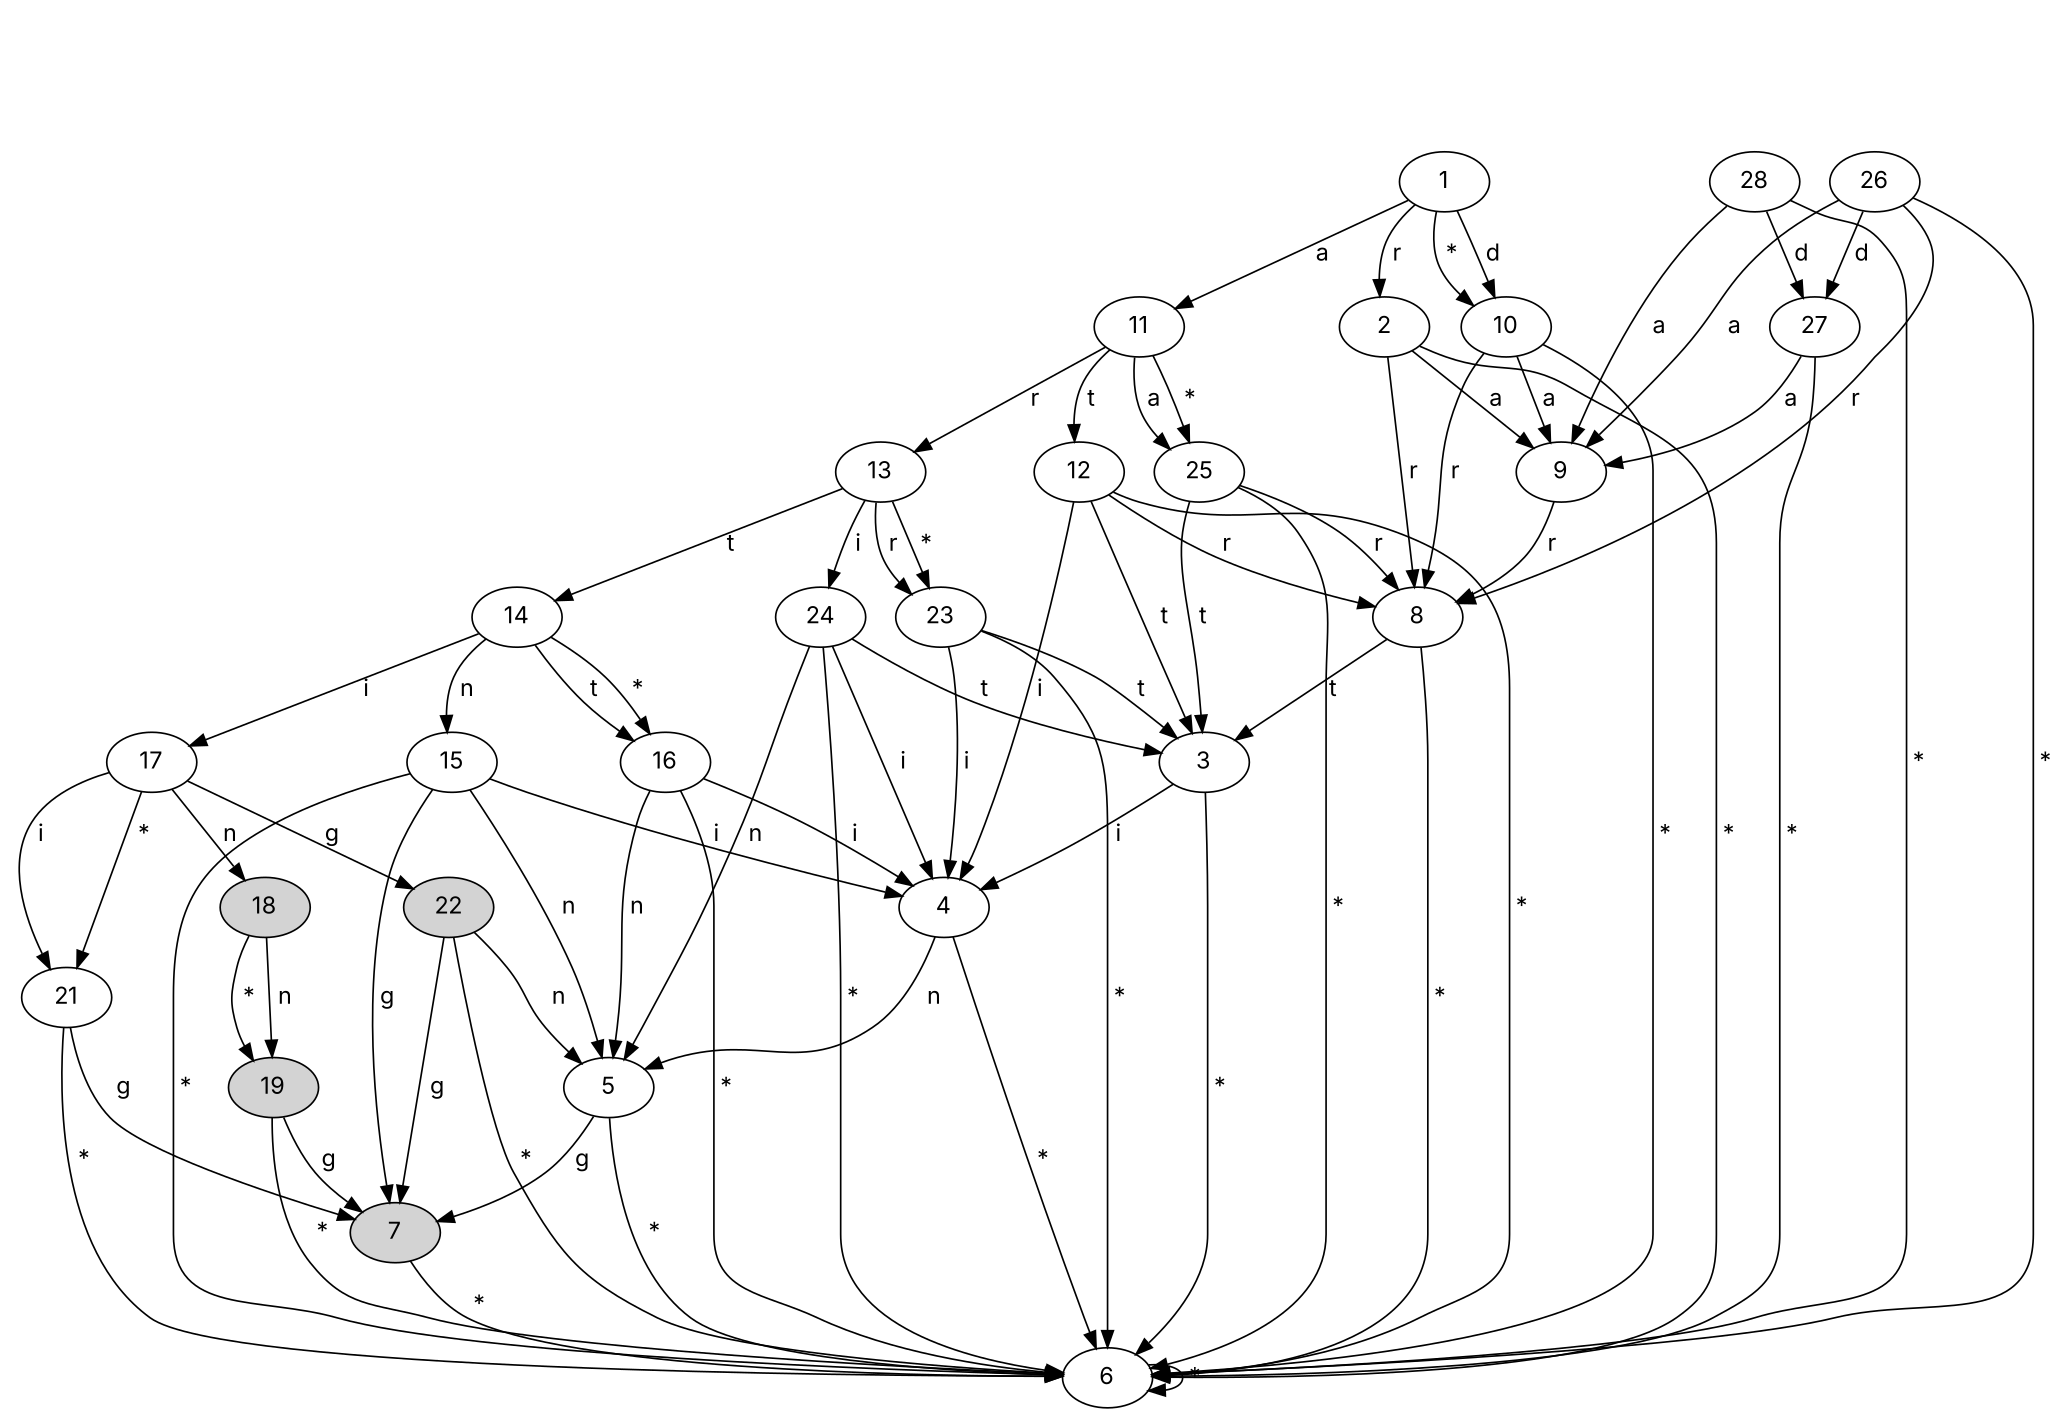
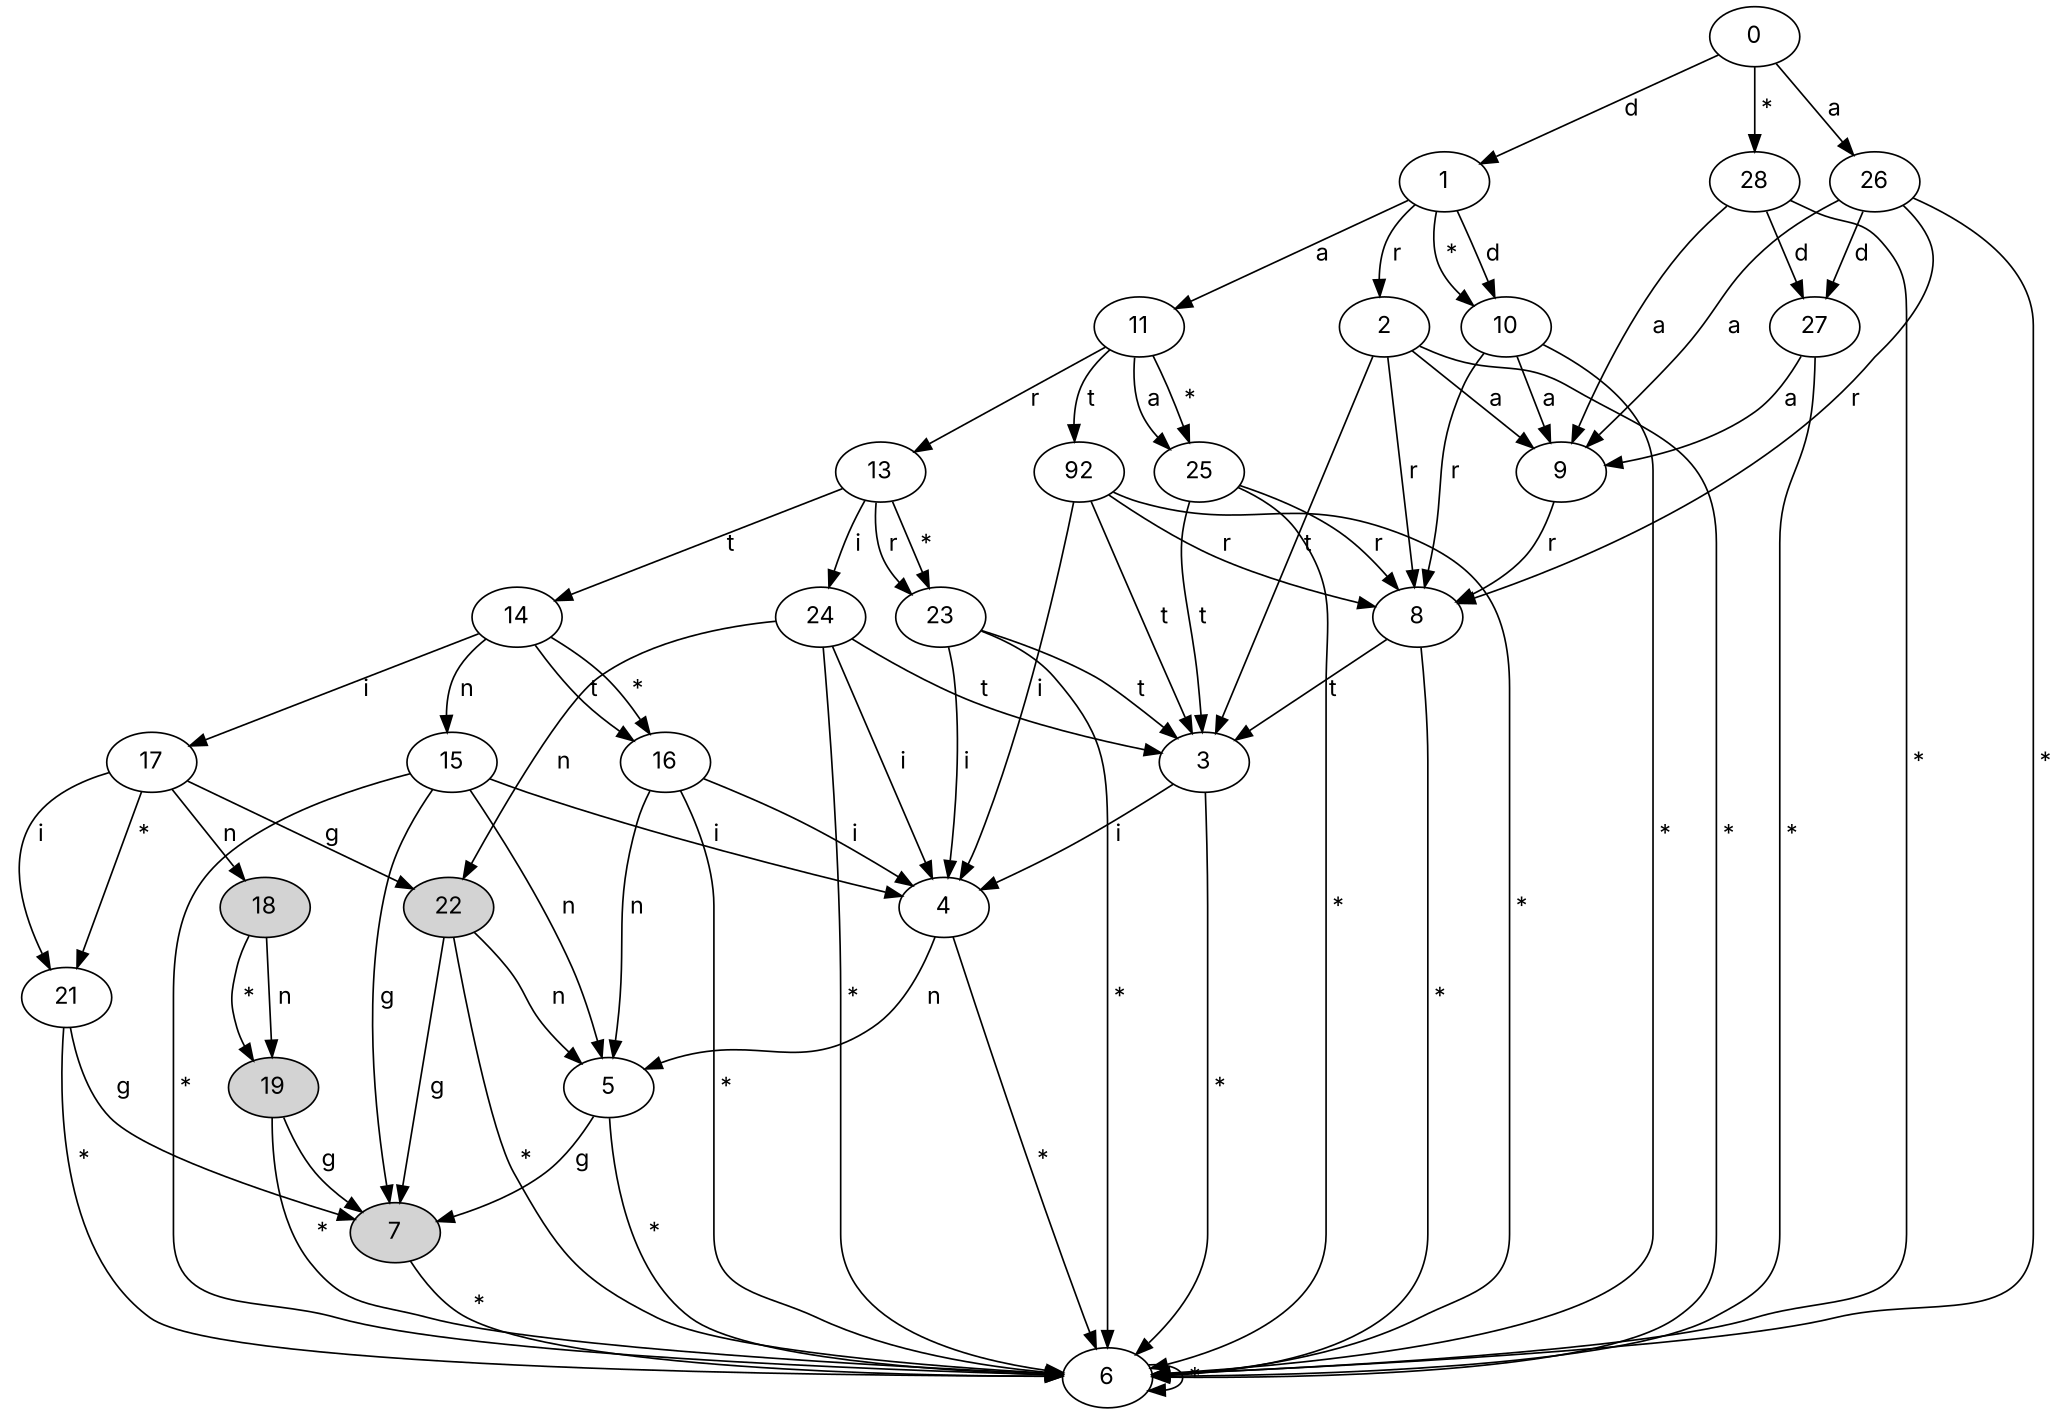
  digraph {
    fontname=Inter
    node [fontname=Inter]
    edge [fontname=Inter]
+   0
    1
    26
    28
    2
    10
    11
    8
    9
    6
    27
    3
-   12
+   12 [label=92]
    13
    25
    4
    14
    23
    24
    5
    7 [style=filled]
    15
    16
    17
    18 [style=filled]
    21
    22 [style=filled]
    19 [style=filled]
+   0 -> 1 [label=" d "]
+   0 -> 26 [label=" a "]
+   0 -> 28 [label=" * "]
    1 -> 2 [label=" r "]
    1 -> 10 [label=" d "]
    1 -> 10 [label=" * "]
    1 -> 11 [label=" a "]
    26 -> 8 [label=" r "]
    26 -> 9 [label=" a "]
    26 -> 6 [label=" * "]
    26 -> 27 [label=" d "]
    28 -> 9 [label=" a "]
    28 -> 6 [label=" * "]
    28 -> 27 [label=" d "]
    2 -> 8 [label=" r "]
    2 -> 9 [label=" a "]
    2 -> 6 [label=" * "]
+   2 -> 3 [label=" t "]
    10 -> 8 [label=" r "]
    10 -> 9 [label=" a "]
    10 -> 6 [label=" * "]
    11 -> 12 [label=" t "]
    11 -> 13 [label=" r "]
    11 -> 25 [label=" a "]
    11 -> 25 [label=" * "]
    8 -> 6 [label=" * "]
    8 -> 3 [label=" t "]
    9 -> 8 [label=" r "]
    6 -> 6 [label=" * "]
    27 -> 9 [label=" a "]
    27 -> 6 [label=" * "]
    3 -> 6 [label=" * "]
    3 -> 4 [label=" i "]
    12 -> 8 [label=" r "]
    12 -> 6 [label=" * "]
    12 -> 3 [label=" t "]
    12 -> 4 [label=" i "]
    13 -> 14 [label=" t "]
    13 -> 23 [label=" r "]
    13 -> 23 [label=" * "]
    13 -> 24 [label=" i "]
    25 -> 8 [label=" r "]
    25 -> 6 [label=" * "]
    25 -> 3 [label=" t "]
    4 -> 6 [label=" * "]
    4 -> 5 [label=" n "]
    14 -> 15 [label=" n "]
    14 -> 16 [label=" t "]
    14 -> 16 [label=" * "]
    14 -> 17 [label=" i "]
    23 -> 6 [label=" * "]
    23 -> 3 [label=" t "]
    23 -> 4 [label=" i "]
    24 -> 6 [label=" * "]
    24 -> 3 [label=" t "]
    24 -> 4 [label=" i "]
-   24 -> 5 [label=" n "]
+   24 -> 22 [label=" n "]
    5 -> 6 [label=" * "]
    5 -> 7 [label=" g "]
    7 -> 6 [label=" * "]
    15 -> 6 [label=" * "]
    15 -> 4 [label=" i "]
    15 -> 5 [label=" n "]
    15 -> 7 [label=" g "]
    16 -> 6 [label=" * "]
    16 -> 4 [label=" i "]
    16 -> 5 [label=" n "]
    17 -> 18 [label=" n "]
    17 -> 21 [label=" i "]
    17 -> 21 [label=" * "]
    17 -> 22 [label=" g "]
    18 -> 19 [label=" n "]
    18 -> 19 [label=" * "]
    21 -> 6 [label=" * "]
    21 -> 7 [label=" g "]
    22 -> 6 [label=" * "]
    22 -> 5 [label=" n "]
    22 -> 7 [label=" g "]
    19 -> 6 [label=" * "]
    19 -> 7 [label=" g "]
  }
